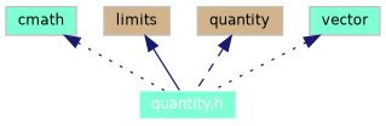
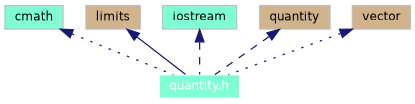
  digraph {
    node [color=grey75 fillcolor=aquamarine fontname=Helvetica fontsize=10 shape=record style=filled]
    edge [color=midnightblue dir=back fontname=Helvetica fontsize=10 labelfontname=Helvetica labelfontsize=10 style=dotted]
    n1 [color=white fontcolor=white height=0.2 label="quantity.h" width=0.4]
    n2 [height=0.2 label=cmath width=0.4]
    n3 [fillcolor=tan height=0.2 label=limits width=0.4]
+   n4 [height=0.2 label=iostream width=0.4]
    n5 [fillcolor=tan height=0.2 label=quantity width=0.4]
-   n6 [height=0.2 label=vector width=0.4]
+   n6 [fillcolor=tan height=0.2 label=vector width=0.4]
    n2 -> n1
    n3 -> n1 [style=solid]
+   n4 -> n1 [style=dashed]
    n5 -> n1 [style=dashed]
    n6 -> n1
  }
